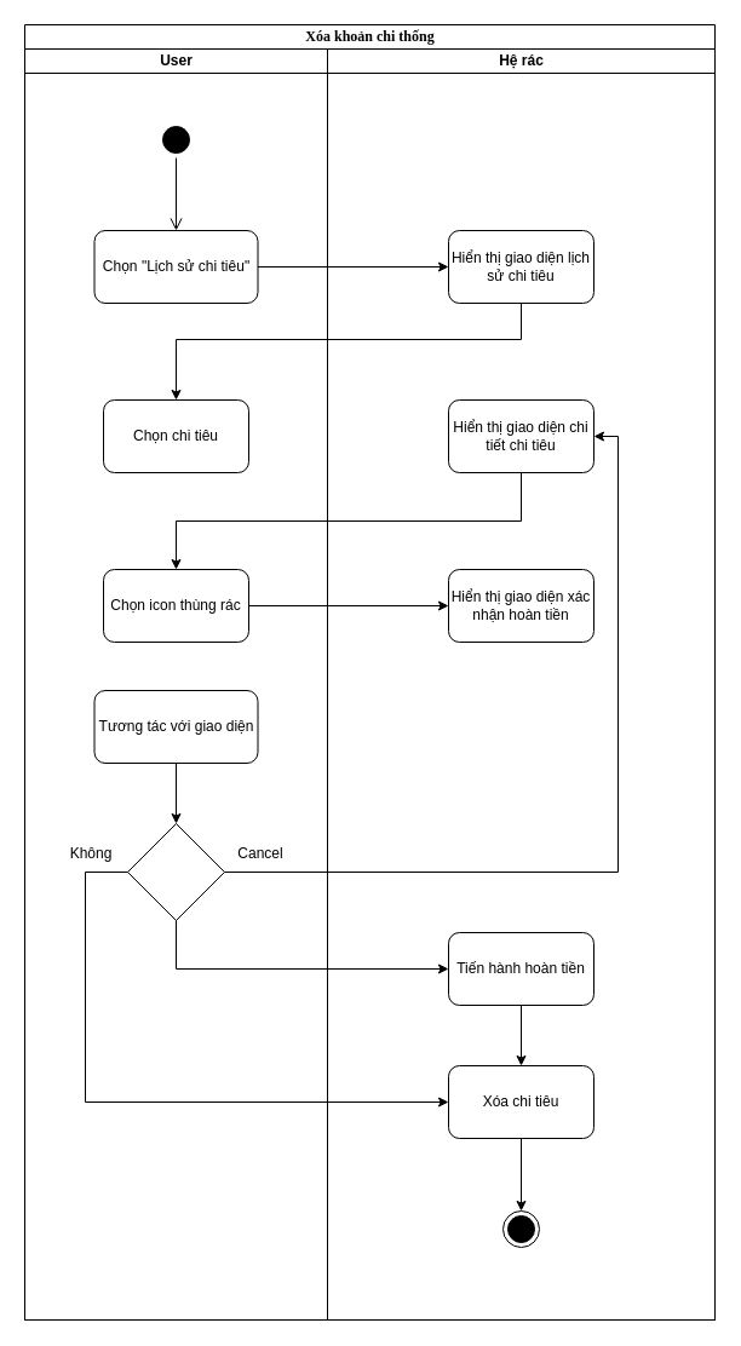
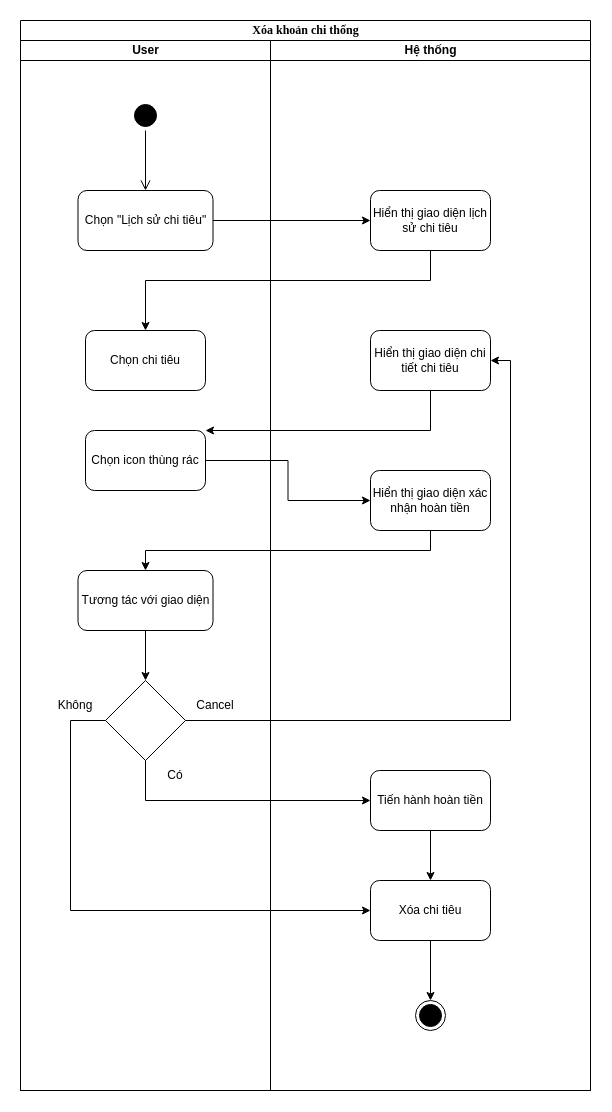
  <mxCell id="0" />
  <mxCell id="1" parent="0" />
  <mxCell id="2" value="Xóa khoản chi thống" style="swimlane;html=1;childLayout=stackLayout;startSize=20;rounded=0;shadow=0;comic=0;labelBackgroundColor=none;strokeWidth=1;fontFamily=Verdana;fontSize=12;align=center;" parent="1" vertex="1"><mxGeometry x="20" y="20" width="570" height="1070" as="geometry" /></mxCell>
  <mxCell id="3" value="User" style="swimlane;html=1;startSize=20;" parent="2" vertex="1"><mxGeometry y="20" width="250" height="1050" as="geometry" /></mxCell>
  <mxCell id="4" value="" style="ellipse;html=1;shape=startState;fillColor=#000000;strokeColor=#000000;" vertex="1" parent="3"><mxGeometry x="110" y="60" width="30" height="30" as="geometry" /></mxCell>
  <mxCell id="5" value="" style="edgeStyle=orthogonalEdgeStyle;html=1;verticalAlign=bottom;endArrow=open;endSize=8;strokeColor=#000000;rounded=0;" edge="1" source="4" parent="3" target="6"><mxGeometry relative="1" as="geometry"><mxPoint x="125" y="150" as="targetPoint" /></mxGeometry></mxCell>
  <mxCell id="6" value="Chọn &quot;Lịch sử chi tiêu&quot;" style="rounded=1;whiteSpace=wrap;html=1;strokeColor=#000000;" vertex="1" parent="3"><mxGeometry x="57.5" y="150" width="135" height="60" as="geometry" /></mxCell>
  <mxCell id="7" value="Chọn chi tiêu" style="rounded=1;whiteSpace=wrap;html=1;strokeColor=#000000;" vertex="1" parent="3"><mxGeometry x="65" y="290" width="120" height="60" as="geometry" /></mxCell>
- <mxCell id="8" value="Chọn icon thùng rác" style="rounded=1;whiteSpace=wrap;html=1;strokeColor=#000000;" vertex="1" parent="3"><mxGeometry x="65" y="430" width="120" height="60" as="geometry" /></mxCell>
+ <mxCell id="8" value="Chọn icon thùng rác" style="rounded=1;whiteSpace=wrap;html=1;strokeColor=#000000;" vertex="1" parent="3"><mxGeometry x="65" y="390" width="120" height="60" as="geometry" /></mxCell>
  <mxCell id="9" value="" style="rhombus;whiteSpace=wrap;html=1;strokeColor=#000000;" vertex="1" parent="3"><mxGeometry x="85" y="640" width="80" height="80" as="geometry" /></mxCell>
  <mxCell id="10" style="edgeStyle=orthogonalEdgeStyle;rounded=0;orthogonalLoop=1;jettySize=auto;html=1;entryX=0.5;entryY=0;entryDx=0;entryDy=0;strokeColor=#000000;" edge="1" parent="3" source="11" target="9"><mxGeometry relative="1" as="geometry" /></mxCell>
  <mxCell id="11" value="Tương tác với giao diện" style="rounded=1;whiteSpace=wrap;html=1;strokeColor=#000000;" vertex="1" parent="3"><mxGeometry x="57.5" y="530" width="135" height="60" as="geometry" /></mxCell>
  <mxCell id="12" value="Cancel" style="text;html=1;strokeColor=none;fillColor=none;align=center;verticalAlign=middle;whiteSpace=wrap;rounded=0;" vertex="1" parent="3"><mxGeometry x="165" y="650" width="60" height="30" as="geometry" /></mxCell>
+ <mxCell id="13" value="Có" style="text;html=1;strokeColor=none;fillColor=none;align=center;verticalAlign=middle;whiteSpace=wrap;rounded=0;" vertex="1" parent="3"><mxGeometry x="125" y="720" width="60" height="30" as="geometry" /></mxCell>
  <mxCell id="14" value="Không" style="text;html=1;strokeColor=none;fillColor=none;align=center;verticalAlign=middle;whiteSpace=wrap;rounded=0;" vertex="1" parent="3"><mxGeometry x="25" y="650" width="60" height="30" as="geometry" /></mxCell>
  <mxCell id="15" style="edgeStyle=orthogonalEdgeStyle;rounded=0;orthogonalLoop=1;jettySize=auto;html=1;entryX=0;entryY=0.5;entryDx=0;entryDy=0;strokeColor=#000000;" edge="1" parent="2" source="6" target="23"><mxGeometry relative="1" as="geometry" /></mxCell>
  <mxCell id="16" style="edgeStyle=orthogonalEdgeStyle;rounded=0;orthogonalLoop=1;jettySize=auto;html=1;strokeColor=#000000;" edge="1" parent="2" source="23" target="7"><mxGeometry relative="1" as="geometry"><Array as="points"><mxPoint x="410" y="260" /><mxPoint x="125" y="260" /></Array></mxGeometry></mxCell>
  <mxCell id="17" style="edgeStyle=orthogonalEdgeStyle;rounded=0;orthogonalLoop=1;jettySize=auto;html=1;strokeColor=#000000;" edge="1" parent="2" source="24" target="8"><mxGeometry relative="1" as="geometry"><Array as="points"><mxPoint x="410" y="410" /><mxPoint x="125" y="410" /></Array></mxGeometry></mxCell>
  <mxCell id="18" style="edgeStyle=orthogonalEdgeStyle;rounded=0;orthogonalLoop=1;jettySize=auto;html=1;strokeColor=#000000;" edge="1" parent="2" source="8" target="25"><mxGeometry relative="1" as="geometry" /></mxCell>
+ <mxCell id="19" style="edgeStyle=orthogonalEdgeStyle;rounded=0;orthogonalLoop=1;jettySize=auto;html=1;strokeColor=#000000;" edge="1" parent="2" source="25" target="11"><mxGeometry relative="1" as="geometry"><Array as="points"><mxPoint x="410" y="530" /><mxPoint x="125" y="530" /></Array></mxGeometry></mxCell>
  <mxCell id="20" style="edgeStyle=orthogonalEdgeStyle;rounded=0;orthogonalLoop=1;jettySize=auto;html=1;entryX=1;entryY=0.5;entryDx=0;entryDy=0;strokeColor=#000000;" edge="1" parent="2" source="9" target="24"><mxGeometry relative="1" as="geometry" /></mxCell>
  <mxCell id="21" style="edgeStyle=orthogonalEdgeStyle;rounded=0;orthogonalLoop=1;jettySize=auto;html=1;entryX=0;entryY=0.5;entryDx=0;entryDy=0;strokeColor=#000000;" edge="1" parent="2" source="9" target="27"><mxGeometry relative="1" as="geometry"><Array as="points"><mxPoint x="125" y="780" /></Array></mxGeometry></mxCell>
- <mxCell id="22" value="Hệ rác" style="swimlane;html=1;startSize=20;" parent="2" vertex="1"><mxGeometry x="250" y="20" width="320" height="1050" as="geometry" /></mxCell>
+ <mxCell id="22" value="Hệ thống" style="swimlane;html=1;startSize=20;" parent="2" vertex="1"><mxGeometry x="250" y="20" width="320" height="1050" as="geometry" /></mxCell>
  <mxCell id="23" value="Hiển thị giao diện lịch sử chi tiêu" style="rounded=1;whiteSpace=wrap;html=1;strokeColor=#000000;" vertex="1" parent="22"><mxGeometry x="100" y="150" width="120" height="60" as="geometry" /></mxCell>
  <mxCell id="24" value="Hiển thị giao diện chi tiết chi tiêu" style="rounded=1;whiteSpace=wrap;html=1;strokeColor=#000000;" vertex="1" parent="22"><mxGeometry x="100" y="290" width="120" height="60" as="geometry" /></mxCell>
  <mxCell id="25" value="Hiển thị giao diện xác nhận hoàn tiền" style="rounded=1;whiteSpace=wrap;html=1;strokeColor=#000000;" vertex="1" parent="22"><mxGeometry x="100" y="430" width="120" height="60" as="geometry" /></mxCell>
  <mxCell id="26" style="edgeStyle=orthogonalEdgeStyle;rounded=0;orthogonalLoop=1;jettySize=auto;html=1;entryX=0.5;entryY=0;entryDx=0;entryDy=0;strokeColor=#000000;" edge="1" parent="22" source="27" target="29"><mxGeometry relative="1" as="geometry" /></mxCell>
  <mxCell id="27" value="Tiến hành hoàn tiền" style="rounded=1;whiteSpace=wrap;html=1;strokeColor=#000000;" vertex="1" parent="22"><mxGeometry x="100" y="730" width="120" height="60" as="geometry" /></mxCell>
  <mxCell id="28" style="edgeStyle=orthogonalEdgeStyle;rounded=0;orthogonalLoop=1;jettySize=auto;html=1;entryX=0.5;entryY=0;entryDx=0;entryDy=0;strokeColor=#000000;" edge="1" parent="22" source="29" target="30"><mxGeometry relative="1" as="geometry" /></mxCell>
  <mxCell id="29" value="Xóa chi tiêu" style="rounded=1;whiteSpace=wrap;html=1;strokeColor=#000000;" vertex="1" parent="22"><mxGeometry x="100" y="840" width="120" height="60" as="geometry" /></mxCell>
  <mxCell id="30" value="" style="ellipse;html=1;shape=endState;fillColor=#000000;strokeColor=#000000;" vertex="1" parent="22"><mxGeometry x="145" y="960" width="30" height="30" as="geometry" /></mxCell>
  <mxCell id="31" style="edgeStyle=orthogonalEdgeStyle;rounded=0;orthogonalLoop=1;jettySize=auto;html=1;entryX=0;entryY=0.5;entryDx=0;entryDy=0;strokeColor=#000000;" edge="1" parent="2" source="9" target="29"><mxGeometry relative="1" as="geometry"><Array as="points"><mxPoint x="50" y="700" /><mxPoint x="50" y="890" /></Array></mxGeometry></mxCell>
